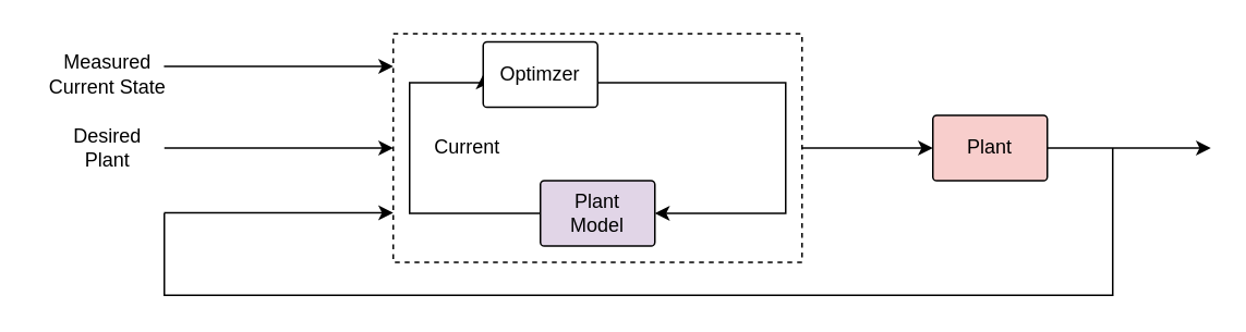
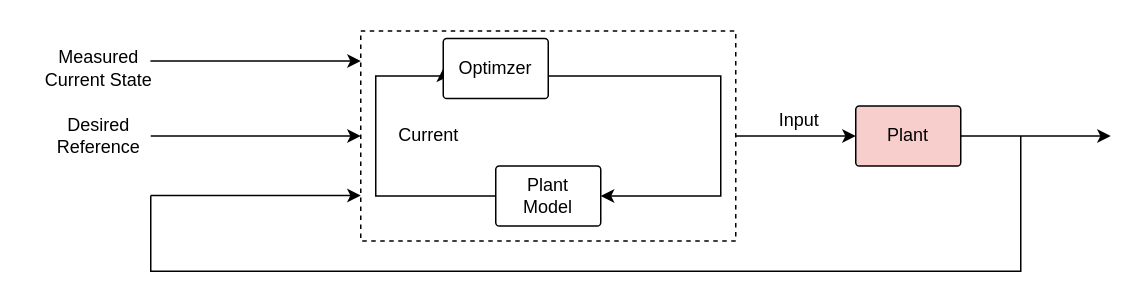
  <mxCell id="0" />
  <mxCell id="1" parent="0" />
  <mxCell id="2" style="edgeStyle=orthogonalEdgeStyle;rounded=0;orthogonalLoop=1;jettySize=auto;html=1;" edge="1" parent="1" source="3" target="10"><mxGeometry relative="1" as="geometry" /></mxCell>
  <mxCell id="3" value="" style="rounded=0;whiteSpace=wrap;html=1;dashed=1;" vertex="1" parent="1"><mxGeometry x="240" y="20" width="250" height="140" as="geometry" /></mxCell>
  <mxCell id="4" style="edgeStyle=orthogonalEdgeStyle;rounded=0;orthogonalLoop=1;jettySize=auto;html=1;entryX=0;entryY=0.5;entryDx=0;entryDy=0;" edge="1" parent="1" source="5" target="7"><mxGeometry relative="1" as="geometry"><Array as="points"><mxPoint x="250" y="130" /><mxPoint x="250" y="50" /></Array></mxGeometry></mxCell>
- <mxCell id="5" value="&lt;font style=&quot;font-size: 12px&quot;&gt;&lt;br&gt;Plant&lt;br&gt;Model&lt;br&gt;&lt;br&gt;&lt;/font&gt;" style="rounded=1;whiteSpace=wrap;html=1;arcSize=6;fillColor=#e1d5e7;" vertex="1" parent="1"><mxGeometry x="330" y="110" width="70" height="40" as="geometry" /></mxCell>
+ <mxCell id="5" value="&lt;font style=&quot;font-size: 12px&quot;&gt;&lt;br&gt;Plant&lt;br&gt;Model&lt;br&gt;&lt;br&gt;&lt;/font&gt;" style="rounded=1;whiteSpace=wrap;html=1;arcSize=6;" vertex="1" parent="1"><mxGeometry x="330" y="110" width="70" height="40" as="geometry" /></mxCell>
  <mxCell id="6" style="edgeStyle=orthogonalEdgeStyle;rounded=0;orthogonalLoop=1;jettySize=auto;html=1;entryX=1;entryY=0.5;entryDx=0;entryDy=0;" edge="1" parent="1" source="7" target="5"><mxGeometry relative="1" as="geometry"><Array as="points"><mxPoint x="480" y="50" /><mxPoint x="480" y="130" /></Array></mxGeometry></mxCell>
  <mxCell id="7" value="&lt;font style=&quot;font-size: 12px&quot;&gt;Optimzer&lt;/font&gt;" style="rounded=1;whiteSpace=wrap;html=1;arcSize=6;" vertex="1" parent="1"><mxGeometry x="295" y="25" width="70" height="40" as="geometry" /></mxCell>
  <mxCell id="8" value="Current" style="text;html=1;align=center;verticalAlign=middle;resizable=0;points=[];autosize=1;" vertex="1" parent="1"><mxGeometry x="250" y="80" width="70" height="20" as="geometry" /></mxCell>
  <mxCell id="9" style="edgeStyle=orthogonalEdgeStyle;rounded=0;orthogonalLoop=1;jettySize=auto;html=1;" edge="1" parent="1" source="10"><mxGeometry relative="1" as="geometry"><mxPoint x="740" y="90" as="targetPoint" /></mxGeometry></mxCell>
  <mxCell id="10" value="&lt;font style=&quot;font-size: 12px&quot;&gt;Plant&lt;br&gt;&lt;/font&gt;" style="rounded=1;whiteSpace=wrap;html=1;arcSize=6;fillColor=#f8cecc;" vertex="1" parent="1"><mxGeometry x="570" y="70" width="70" height="40" as="geometry" /></mxCell>
  <mxCell id="11" style="edgeStyle=orthogonalEdgeStyle;rounded=0;orthogonalLoop=1;jettySize=auto;html=1;entryX=0;entryY=0.5;entryDx=0;entryDy=0;" edge="1" parent="1" source="13" target="3"><mxGeometry relative="1" as="geometry" /></mxCell>
  <mxCell id="12" style="edgeStyle=orthogonalEdgeStyle;rounded=0;orthogonalLoop=1;jettySize=auto;html=1;startArrow=none;startFill=0;endArrow=none;endFill=0;" edge="1" parent="1"><mxGeometry relative="1" as="geometry"><mxPoint x="680" y="90" as="targetPoint" /><mxPoint x="100" y="130" as="sourcePoint" /><Array as="points"><mxPoint x="99.79" y="180.14" /><mxPoint x="679.79" y="180.14" /></Array></mxGeometry></mxCell>
- <mxCell id="13" value="Desired&lt;br&gt;Plant" style="text;html=1;align=center;verticalAlign=middle;resizable=0;points=[];autosize=1;" vertex="1" parent="1"><mxGeometry x="30" y="75" width="70" height="30" as="geometry" /></mxCell>
+ <mxCell id="13" value="Desired&lt;br&gt;Reference" style="text;html=1;align=center;verticalAlign=middle;resizable=0;points=[];autosize=1;" vertex="1" parent="1"><mxGeometry x="30" y="75" width="70" height="30" as="geometry" /></mxCell>
+ <mxCell id="14" value="Input" style="text;html=1;align=center;verticalAlign=middle;resizable=0;points=[];autosize=1;" vertex="1" parent="1"><mxGeometry x="512" y="70" width="40" height="20" as="geometry" /></mxCell>
  <mxCell id="15" style="edgeStyle=orthogonalEdgeStyle;rounded=0;orthogonalLoop=1;jettySize=auto;html=1;entryX=0;entryY=0.5;entryDx=0;entryDy=0;" edge="1" parent="1"><mxGeometry relative="1" as="geometry"><mxPoint x="99.79" y="129.652" as="sourcePoint" /><mxPoint x="239.997" y="129.652" as="targetPoint" /></mxGeometry></mxCell>
  <mxCell id="16" style="edgeStyle=orthogonalEdgeStyle;rounded=0;orthogonalLoop=1;jettySize=auto;html=1;entryX=0;entryY=0.5;entryDx=0;entryDy=0;" edge="1" parent="1"><mxGeometry relative="1" as="geometry"><mxPoint x="99.79" y="39.999" as="sourcePoint" /><mxPoint x="239.997" y="39.999" as="targetPoint" /></mxGeometry></mxCell>
  <mxCell id="17" value="Measured&lt;br&gt;Current State" style="text;html=1;align=center;verticalAlign=middle;resizable=0;points=[];autosize=1;" vertex="1" parent="1"><mxGeometry x="20" y="30" width="90" height="30" as="geometry" /></mxCell>
